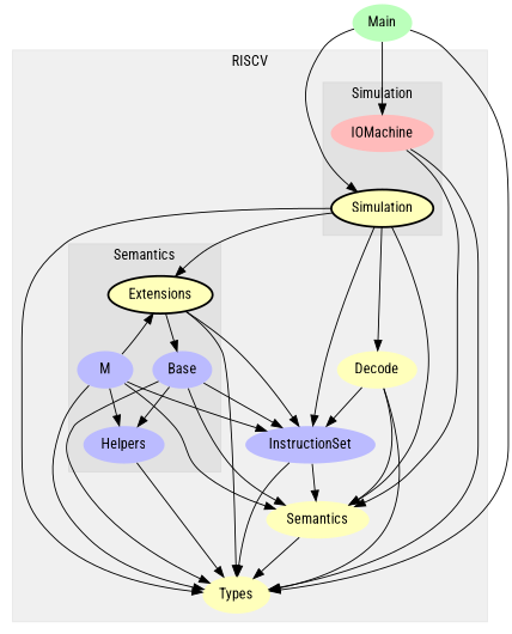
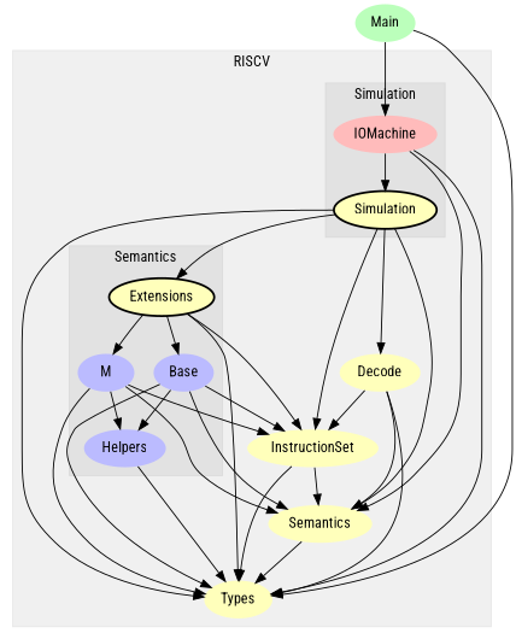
  digraph {
    fontname="Roboto Condensed"
    node [fillcolor="#ffffbb" fontname="Roboto Condensed" style=filled penwidth=0]
    edge [fontname="Roboto Condensed"]
    n1 [label=Extensions style="filled,bold" penwidth=""]
    n2 [fillcolor="#bbbbff" label=Base]
    n3 [fillcolor="#bbbbff" label=Helpers]
    n4 [fillcolor="#bbbbff" label=M]
    n5 [label=Simulation style="filled,bold" penwidth=""]
    n6 [fillcolor="#ffbbbb" label=IOMachine]
    n7 [label=Decode]
-   n8 [fillcolor="#bbbbff" label=InstructionSet]
+   n8 [label=InstructionSet]
    n9 [label=Semantics]
    n10 [label=Types]
    n11 [fillcolor="#bbffbb" label=Main]
    subgraph cluster_1 {
      color="#0000000F"
      label=RISCV
      style=filled
      n7
      n8
      n9
      n10
      subgraph cluster_2 {
        color="#0000000F"
        label=Semantics
        style=filled
        n1
        n2
        n3
        n4
      }
      subgraph cluster_3 {
        color="#0000000F"
        label=Simulation
        style=filled
        n5
        n6
      }
    }
    n1 -> n2
-   n4 -> n1
+   n1 -> n4
    n1 -> n8
    n1 -> n10
    n2 -> n3
    n2 -> n8
    n2 -> n9
    n2 -> n10
    n3 -> n10
    n4 -> n3
    n4 -> n8
    n4 -> n9
    n4 -> n10
    n5 -> n1
    n5 -> n7
    n5 -> n8
    n5 -> n9
    n5 -> n10
-   n11 -> n5
+   n6 -> n5
    n6 -> n9
    n6 -> n10
    n7 -> n8
    n7 -> n9
    n7 -> n10
    n8 -> n9
    n8 -> n10
    n9 -> n10
    n11 -> n6
    n11 -> n10
  }
